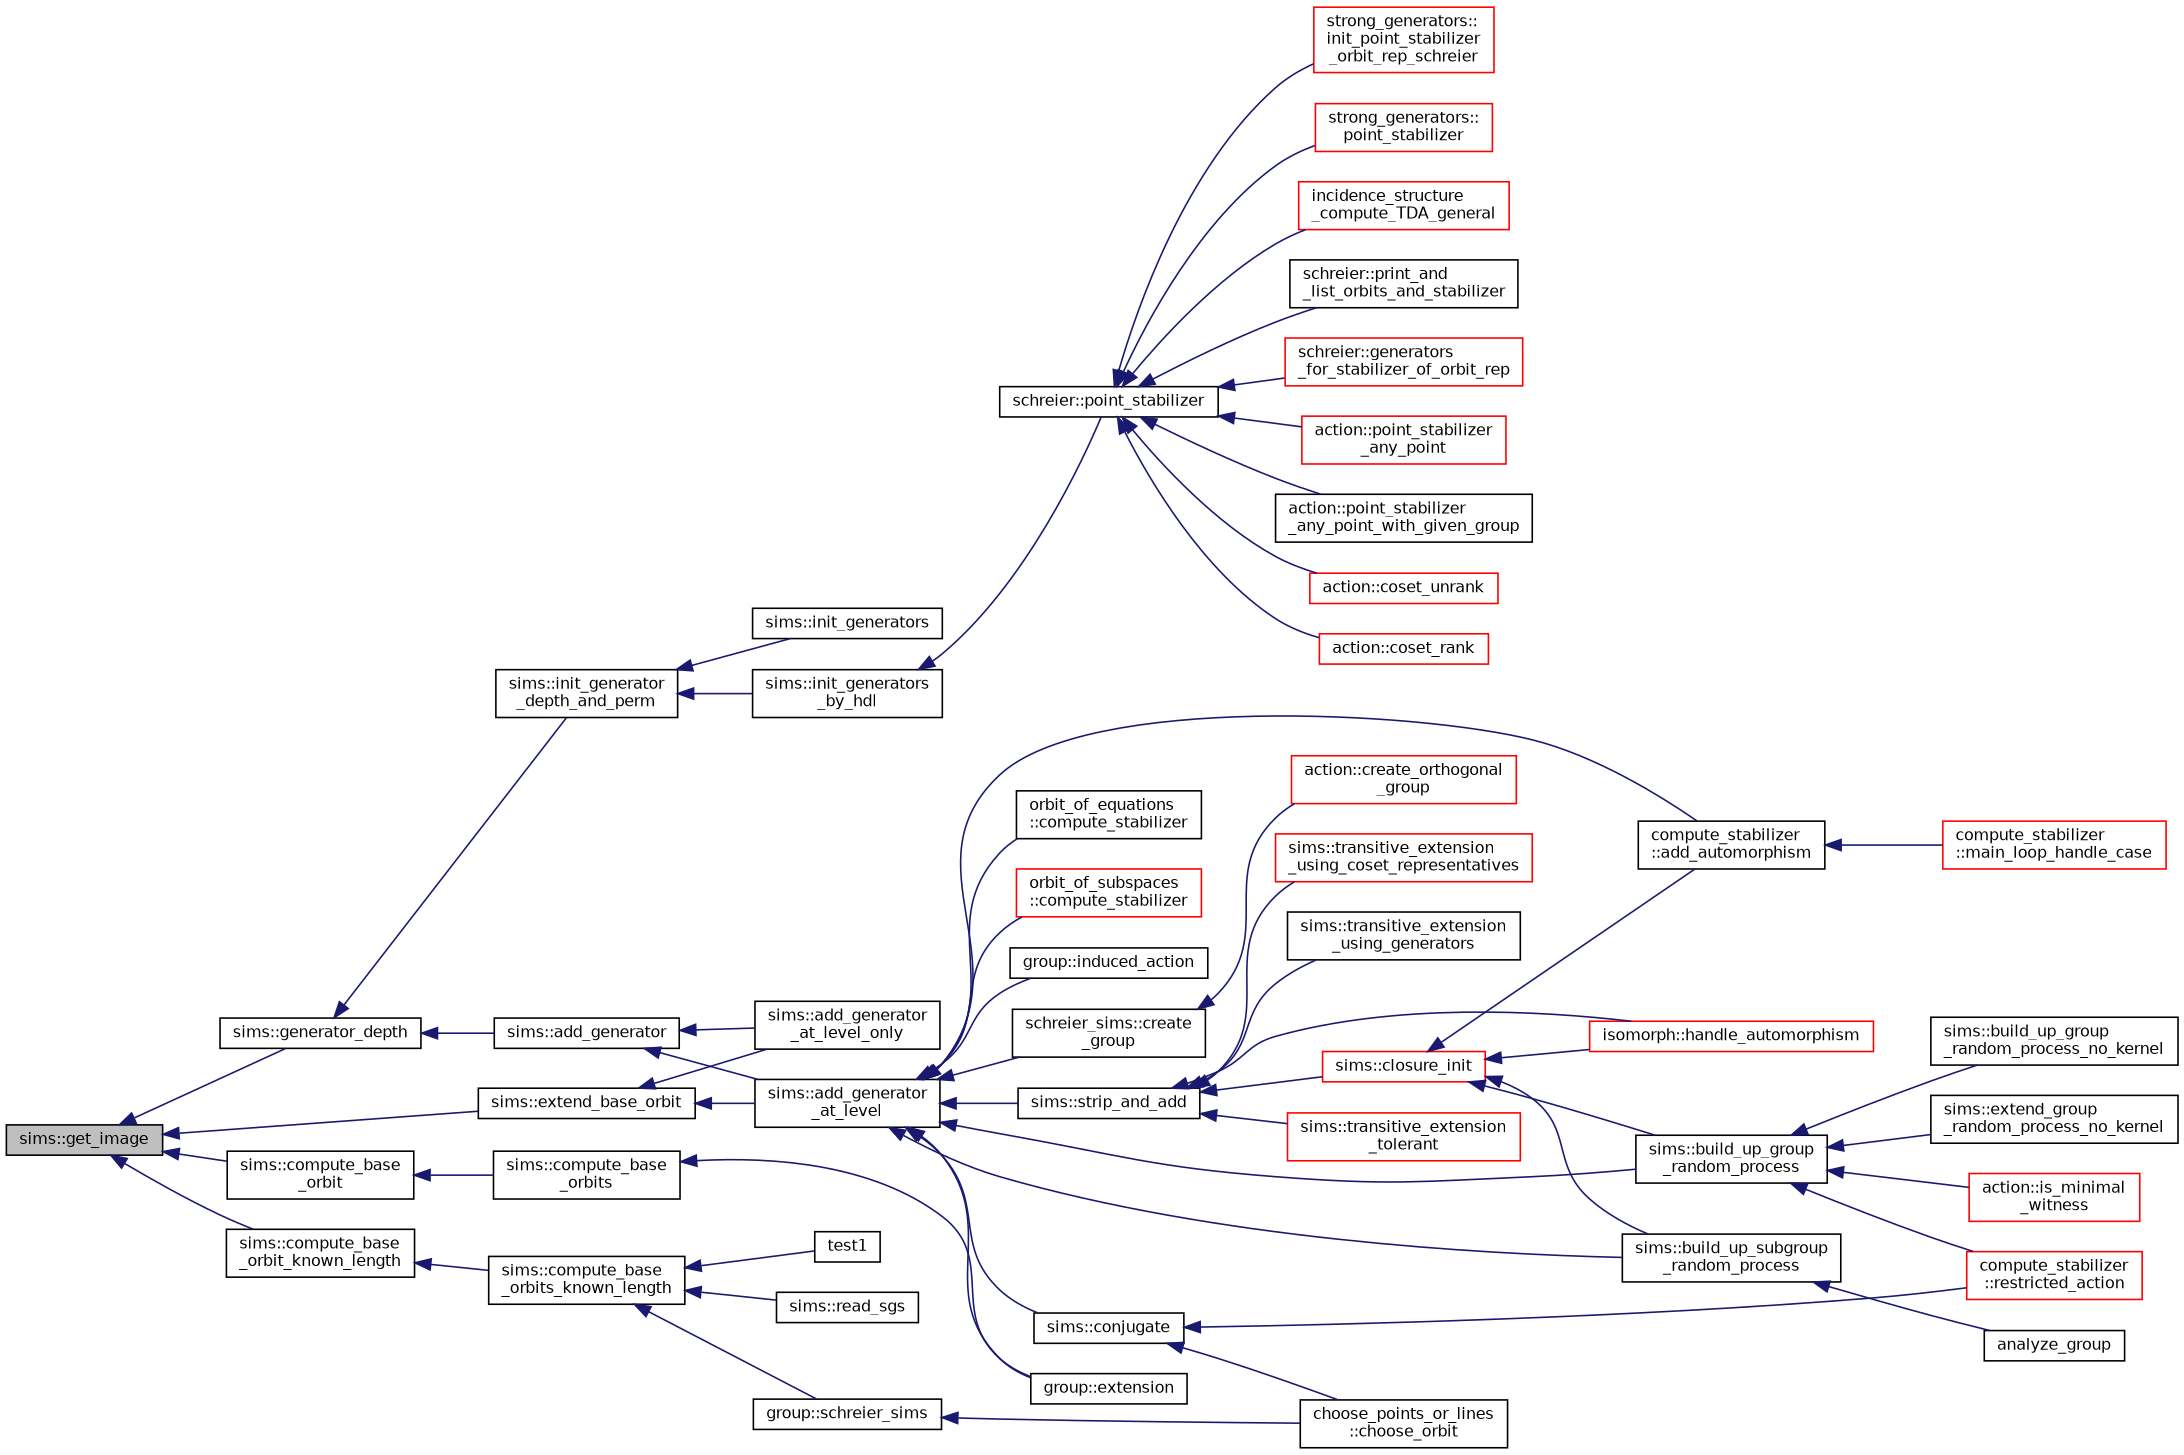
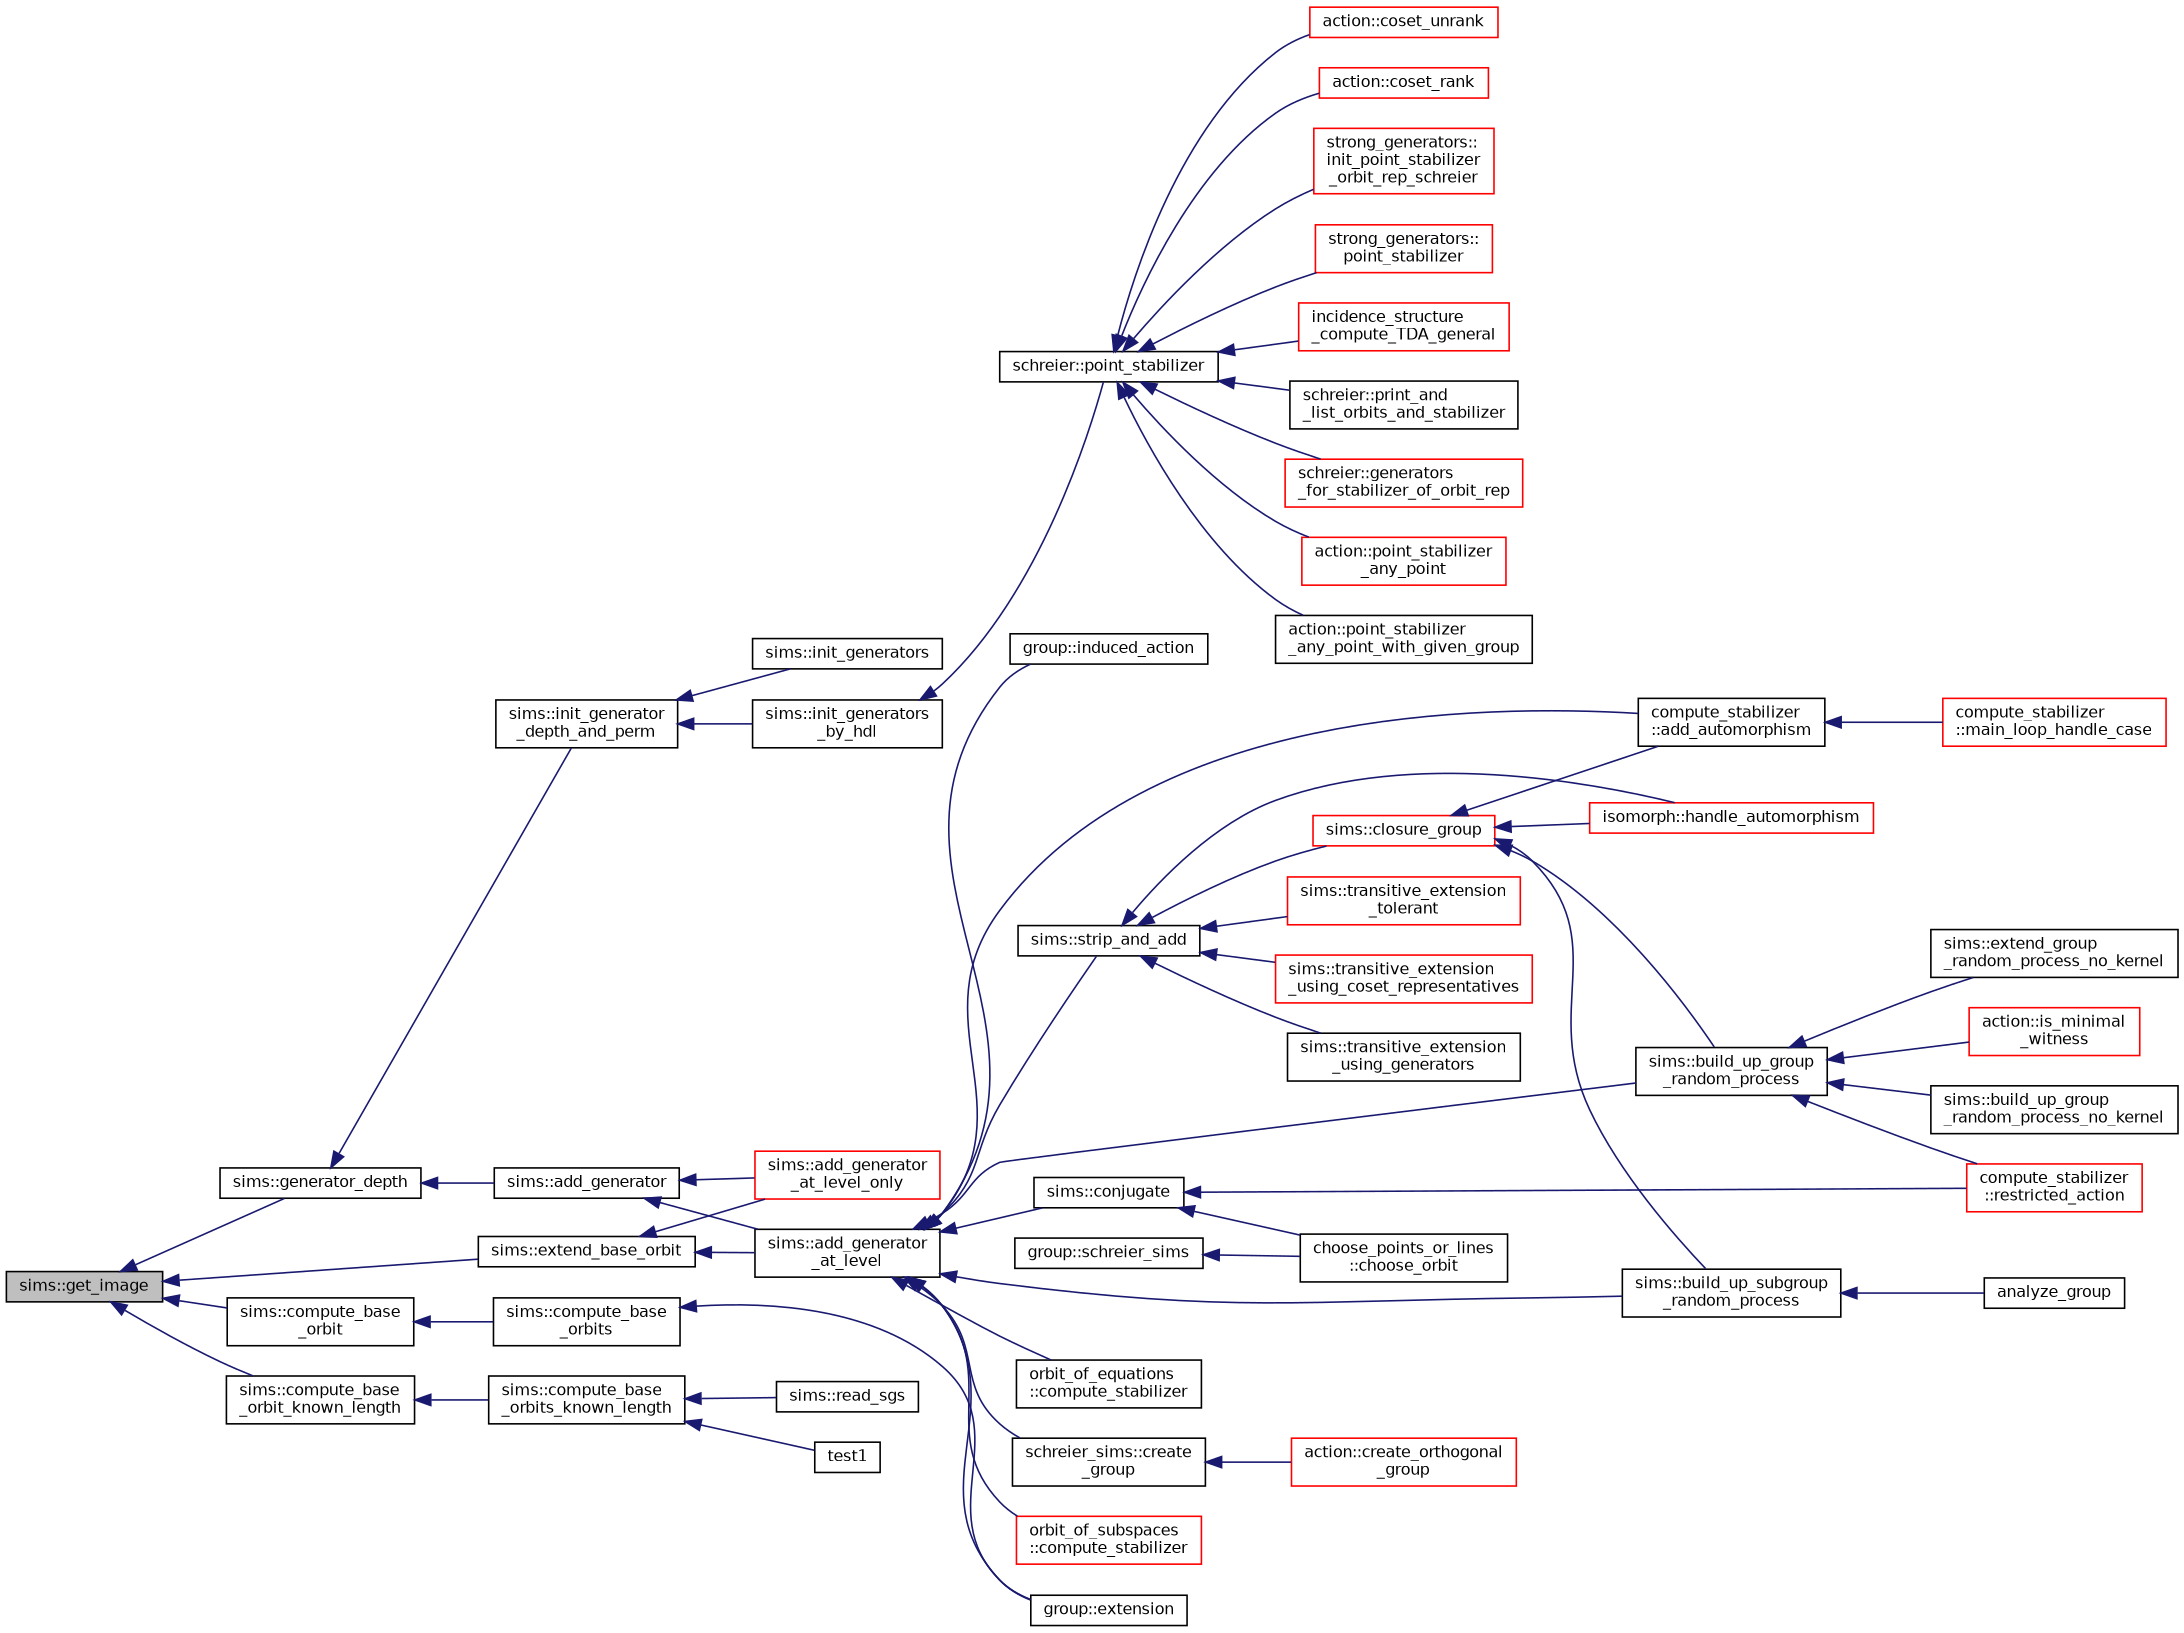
  digraph {
    fontname="DejaVu Sans"
    rankdir=LR
    node [color=black fillcolor=white fontname="DejaVu Sans" fontsize=10 shape=record style=filled]
    edge [color=midnightblue dir=back fontname="DejaVu Sans" fontsize=10 labelfontname=Helvetica labelfontsize=10 style=solid]
    n1 [fillcolor=grey75 fontcolor=black height=0.2 label="sims::get_image" width=0.4]
    n2 [height=0.2 label="sims::generator_depth" width=0.4]
    n3 [height=0.2 label="sims::extend_base_orbit" width=0.4]
    n4 [height=0.2 label="sims::compute_base\l_orbit" width=0.4]
    n5 [height=0.2 label="sims::compute_base\l_orbit_known_length" width=0.4]
    n6 [height=0.2 label="sims::init_generator\l_depth_and_perm" width=0.4]
    n7 [height=0.2 label="sims::add_generator" width=0.4]
    n8 [height=0.2 label="sims::add_generator\l_at_level" width=0.4]
-   n9 [height=0.2 label="sims::add_generator\l_at_level_only" width=0.4]
+   n9 [color=red height=0.2 label="sims::add_generator\l_at_level_only" width=0.4]
    n10 [height=0.2 label="sims::compute_base\l_orbits" width=0.4]
    n11 [height=0.2 label="sims::compute_base\l_orbits_known_length" width=0.4]
    n12 [height=0.2 label="sims::init_generators" width=0.4]
    n13 [height=0.2 label="sims::init_generators\l_by_hdl" width=0.4]
    n14 [height=0.2 label="schreier::point_stabilizer" width=0.4]
    n15 [height=0.2 label="group::induced_action" width=0.4]
    n16 [height=0.2 label="group::extension" width=0.4]
    n17 [height=0.2 label="schreier_sims::create\l_group" width=0.4]
    n18 [height=0.2 label="sims::strip_and_add" width=0.4]
    n19 [height=0.2 label="sims::build_up_group\l_random_process" width=0.4]
    n20 [height=0.2 label="sims::build_up_subgroup\l_random_process" width=0.4]
    n21 [height=0.2 label="compute_stabilizer\l::add_automorphism" width=0.4]
    n22 [height=0.2 label="sims::conjugate" width=0.4]
    n23 [height=0.2 label="orbit_of_equations\l::compute_stabilizer" width=0.4]
    n24 [color=red height=0.2 label="orbit_of_subspaces\l::compute_stabilizer" width=0.4]
    n25 [color=red height=0.2 label="incidence_structure\l_compute_TDA_general" width=0.4]
    n26 [height=0.2 label="schreier::print_and\l_list_orbits_and_stabilizer" width=0.4]
    n27 [color=red height=0.2 label="schreier::generators\l_for_stabilizer_of_orbit_rep" width=0.4]
    n28 [color=red height=0.2 label="action::point_stabilizer\l_any_point" width=0.4]
    n29 [height=0.2 label="action::point_stabilizer\l_any_point_with_given_group" width=0.4]
    n30 [color=red height=0.2 label="action::coset_unrank" width=0.4]
    n31 [color=red height=0.2 label="action::coset_rank" width=0.4]
    n32 [color=red height=0.2 label="strong_generators::\linit_point_stabilizer\l_orbit_rep_schreier" width=0.4]
    n33 [color=red height=0.2 label="strong_generators::\lpoint_stabilizer" width=0.4]
    n34 [color=red height=0.2 label="action::create_orthogonal\l_group" width=0.4]
    n35 [color=red height=0.2 label="sims::transitive_extension\l_tolerant" width=0.4]
    n36 [color=red height=0.2 label="sims::transitive_extension\l_using_coset_representatives" width=0.4]
    n37 [height=0.2 label="sims::transitive_extension\l_using_generators" width=0.4]
-   n38 [color=red height=0.2 label="sims::closure_init" width=0.4]
+   n38 [color=red height=0.2 label="sims::closure_group" width=0.4]
    n39 [color=red height=0.2 label="isomorph::handle_automorphism" width=0.4]
    n40 [color=red height=0.2 label="action::is_minimal\l_witness" width=0.4]
    n41 [height=0.2 label="sims::build_up_group\l_random_process_no_kernel" width=0.4]
    n42 [height=0.2 label="sims::extend_group\l_random_process_no_kernel" width=0.4]
    n43 [color=red height=0.2 label="compute_stabilizer\l::restricted_action" width=0.4]
    n44 [height=0.2 label=analyze_group width=0.4]
    n45 [color=red height=0.2 label="compute_stabilizer\l::main_loop_handle_case" width=0.4]
    n46 [height=0.2 label="choose_points_or_lines\l::choose_orbit" width=0.4]
    n47 [height=0.2 label=test1 width=0.4]
    n48 [height=0.2 label="group::schreier_sims" width=0.4]
    n49 [height=0.2 label="sims::read_sgs" width=0.4]
    n1 -> n2
    n1 -> n3
    n1 -> n4
    n1 -> n5
    n2 -> n6
    n2 -> n7
    n3 -> n8
    n3 -> n9
    n4 -> n10
    n5 -> n11
    n6 -> n12
    n6 -> n13
    n7 -> n8
    n7 -> n9
    n8 -> n15
    n8 -> n16
    n8 -> n17
    n8 -> n18
    n8 -> n19
    n8 -> n20
    n8 -> n21
    n8 -> n22
    n8 -> n23
    n8 -> n24
    n10 -> n16
    n11 -> n47
-   n11 -> n48
    n11 -> n49
    n13 -> n14
    n14 -> n25
    n14 -> n26
    n14 -> n27
    n14 -> n28
    n14 -> n29
    n14 -> n30
    n14 -> n31
    n14 -> n32
    n14 -> n33
    n17 -> n34
    n18 -> n35
    n18 -> n36
    n18 -> n37
    n18 -> n38
    n18 -> n39
    n19 -> n40
    n19 -> n41
    n19 -> n42
    n19 -> n43
    n20 -> n44
    n21 -> n45
    n22 -> n43
    n22 -> n46
    n38 -> n19
    n38 -> n20
    n38 -> n21
    n38 -> n39
    n48 -> n46
  }
